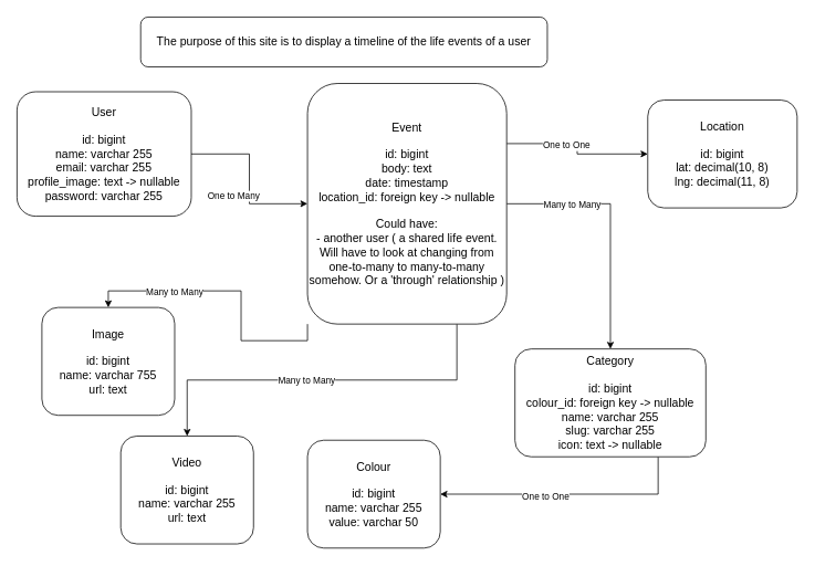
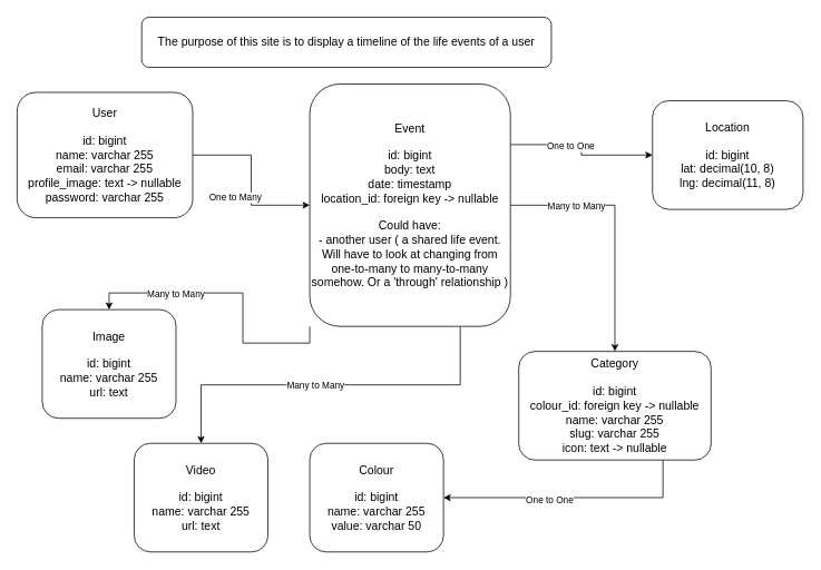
  <mxCell id="0" />
  <mxCell id="1" parent="0" />
  <mxCell id="2" value="&lt;font style=&quot;font-size: 14px&quot;&gt;The purpose of this site is to display a timeline of the life events of a user&lt;/font&gt;" style="rounded=1;whiteSpace=wrap;html=1;" parent="1" vertex="1"><mxGeometry x="169" y="20" width="490" height="60" as="geometry" /></mxCell>
  <mxCell id="3" style="edgeStyle=orthogonalEdgeStyle;rounded=0;orthogonalLoop=1;jettySize=auto;html=1;" parent="1" source="5" target="14" edge="1"><mxGeometry relative="1" as="geometry" /></mxCell>
  <mxCell id="4" value="One to Many" style="edgeLabel;html=1;align=center;verticalAlign=middle;resizable=0;points=[];" parent="3" vertex="1" connectable="0"><mxGeometry x="0.206" y="-1" relative="1" as="geometry"><mxPoint x="-19" y="-1" as="offset" /></mxGeometry></mxCell>
  <mxCell id="5" value="&lt;font style=&quot;font-size: 14px&quot;&gt;User&lt;br&gt;&lt;br&gt;id: bigint&lt;br&gt;name: varchar 255&lt;br&gt;email: varchar 255&lt;br&gt;profile_image: text -&amp;gt; nullable&lt;br&gt;password: varchar 255&lt;/font&gt;" style="rounded=1;whiteSpace=wrap;html=1;" parent="1" vertex="1"><mxGeometry x="20" y="110" width="210" height="150" as="geometry" /></mxCell>
  <mxCell id="6" style="edgeStyle=orthogonalEdgeStyle;rounded=0;orthogonalLoop=1;jettySize=auto;html=1;entryX=0.5;entryY=0;entryDx=0;entryDy=0;" parent="1" source="14" target="19" edge="1"><mxGeometry relative="1" as="geometry" /></mxCell>
  <mxCell id="7" value="Many to Many" style="edgeLabel;html=1;align=center;verticalAlign=middle;resizable=0;points=[];" parent="6" vertex="1" connectable="0"><mxGeometry x="-0.483" y="-1" relative="1" as="geometry"><mxPoint as="offset" /></mxGeometry></mxCell>
  <mxCell id="8" style="edgeStyle=orthogonalEdgeStyle;rounded=0;orthogonalLoop=1;jettySize=auto;html=1;exitX=0.75;exitY=1;exitDx=0;exitDy=0;entryX=0.5;entryY=0;entryDx=0;entryDy=0;" parent="1" source="14" target="16" edge="1"><mxGeometry relative="1" as="geometry" /></mxCell>
  <mxCell id="9" value="Many to Many" style="edgeLabel;html=1;align=center;verticalAlign=middle;resizable=0;points=[];" parent="8" vertex="1" connectable="0"><mxGeometry x="0.38" relative="1" as="geometry"><mxPoint x="67.5" as="offset" /></mxGeometry></mxCell>
  <mxCell id="10" style="edgeStyle=orthogonalEdgeStyle;rounded=0;orthogonalLoop=1;jettySize=auto;html=1;exitX=0;exitY=1;exitDx=0;exitDy=0;entryX=0.5;entryY=0;entryDx=0;entryDy=0;" parent="1" source="14" target="15" edge="1"><mxGeometry relative="1" as="geometry" /></mxCell>
  <mxCell id="11" value="Many to Many" style="edgeLabel;html=1;align=center;verticalAlign=middle;resizable=0;points=[];" parent="10" vertex="1" connectable="0"><mxGeometry x="0.416" y="1" relative="1" as="geometry"><mxPoint as="offset" /></mxGeometry></mxCell>
  <mxCell id="12" style="edgeStyle=orthogonalEdgeStyle;rounded=0;orthogonalLoop=1;jettySize=auto;html=1;exitX=1;exitY=0.25;exitDx=0;exitDy=0;entryX=0;entryY=0.5;entryDx=0;entryDy=0;" edge="1" parent="1" source="14" target="21"><mxGeometry relative="1" as="geometry" /></mxCell>
  <mxCell id="13" value="One to One" style="edgeLabel;html=1;align=center;verticalAlign=middle;resizable=0;points=[];" vertex="1" connectable="0" parent="12"><mxGeometry x="-0.219" y="-2" relative="1" as="geometry"><mxPoint as="offset" /></mxGeometry></mxCell>
  <mxCell id="14" value="&lt;font style=&quot;font-size: 14px&quot;&gt;Event&lt;br&gt;&lt;br&gt;id: bigint&lt;br&gt;body: text&lt;br&gt;date: timestamp&lt;br&gt;location_id: foreign key -&amp;gt; nullable&lt;br&gt;&lt;br&gt;Could have:&lt;br&gt;- another user ( a shared life event. Will have to look at changing from one-to-many to many-to-many somehow. Or a 'through' relationship )&lt;br&gt;&lt;/font&gt;" style="rounded=1;whiteSpace=wrap;html=1;" parent="1" vertex="1"><mxGeometry x="370" y="100" width="240" height="290" as="geometry" /></mxCell>
- <mxCell id="15" value="&lt;font style=&quot;font-size: 14px&quot;&gt;Image&lt;br&gt;&lt;br&gt;id: bigint&lt;br&gt;name: varchar 755&lt;br&gt;url: text&lt;br&gt;&lt;/font&gt;" style="rounded=1;whiteSpace=wrap;html=1;" parent="1" vertex="1"><mxGeometry x="50" y="370" width="160" height="130" as="geometry" /></mxCell>
- <mxCell id="16" value="&lt;font style=&quot;font-size: 14px&quot;&gt;Video&lt;br&gt;&lt;br&gt;id: bigint&lt;br&gt;name: varchar 255&lt;br&gt;url: text&lt;br&gt;&lt;/font&gt;" style="rounded=1;whiteSpace=wrap;html=1;" parent="1" vertex="1"><mxGeometry x="145" y="525" width="160" height="130" as="geometry" /></mxCell>
+ <mxCell id="15" value="&lt;font style=&quot;font-size: 14px&quot;&gt;Image&lt;br&gt;&lt;br&gt;id: bigint&lt;br&gt;name: varchar 255&lt;br&gt;url: text&lt;br&gt;&lt;/font&gt;" style="rounded=1;whiteSpace=wrap;html=1;" parent="1" vertex="1"><mxGeometry x="50" y="370" width="160" height="130" as="geometry" /></mxCell>
+ <mxCell id="16" value="&lt;font style=&quot;font-size: 14px&quot;&gt;Video&lt;br&gt;&lt;br&gt;id: bigint&lt;br&gt;name: varchar 255&lt;br&gt;url: text&lt;br&gt;&lt;/font&gt;" style="rounded=1;whiteSpace=wrap;html=1;" parent="1" vertex="1"><mxGeometry x="160" y="530" width="160" height="130" as="geometry" /></mxCell>
  <mxCell id="17" style="edgeStyle=orthogonalEdgeStyle;rounded=0;orthogonalLoop=1;jettySize=auto;html=1;exitX=0.75;exitY=1;exitDx=0;exitDy=0;entryX=1;entryY=0.5;entryDx=0;entryDy=0;" parent="1" source="19" target="20" edge="1"><mxGeometry relative="1" as="geometry" /></mxCell>
  <mxCell id="18" value="One to One" style="edgeLabel;html=1;align=center;verticalAlign=middle;resizable=0;points=[];" parent="17" vertex="1" connectable="0"><mxGeometry x="0.174" y="2" relative="1" as="geometry"><mxPoint as="offset" /></mxGeometry></mxCell>
  <mxCell id="19" value="&lt;font style=&quot;font-size: 14px&quot;&gt;Category&lt;br&gt;&lt;br&gt;id: bigint&lt;br&gt;colour_id: foreign key -&amp;gt; nullable&lt;br&gt;name: varchar 255&lt;br&gt;slug: varchar 255&lt;br&gt;icon: text -&amp;gt; nullable&lt;br&gt;&lt;/font&gt;" style="rounded=1;whiteSpace=wrap;html=1;" parent="1" vertex="1"><mxGeometry x="620" y="420" width="230" height="130" as="geometry" /></mxCell>
  <mxCell id="20" value="&lt;font style=&quot;font-size: 14px&quot;&gt;Colour&lt;br&gt;&lt;br&gt;id: bigint&lt;br&gt;name: varchar 255&lt;br&gt;value: varchar 50&lt;br&gt;&lt;/font&gt;" style="rounded=1;whiteSpace=wrap;html=1;" parent="1" vertex="1"><mxGeometry x="370" y="530" width="160" height="130" as="geometry" /></mxCell>
  <mxCell id="21" value="&lt;font style=&quot;font-size: 14px&quot;&gt;Location&lt;br&gt;&lt;br&gt;id: bigint&lt;br&gt;lat: decimal(10, 8)&lt;br&gt;lng: decimal(11, 8)&lt;br&gt;&lt;/font&gt;" style="rounded=1;whiteSpace=wrap;html=1;" vertex="1" parent="1"><mxGeometry x="780" y="120" width="180" height="130" as="geometry" /></mxCell>
